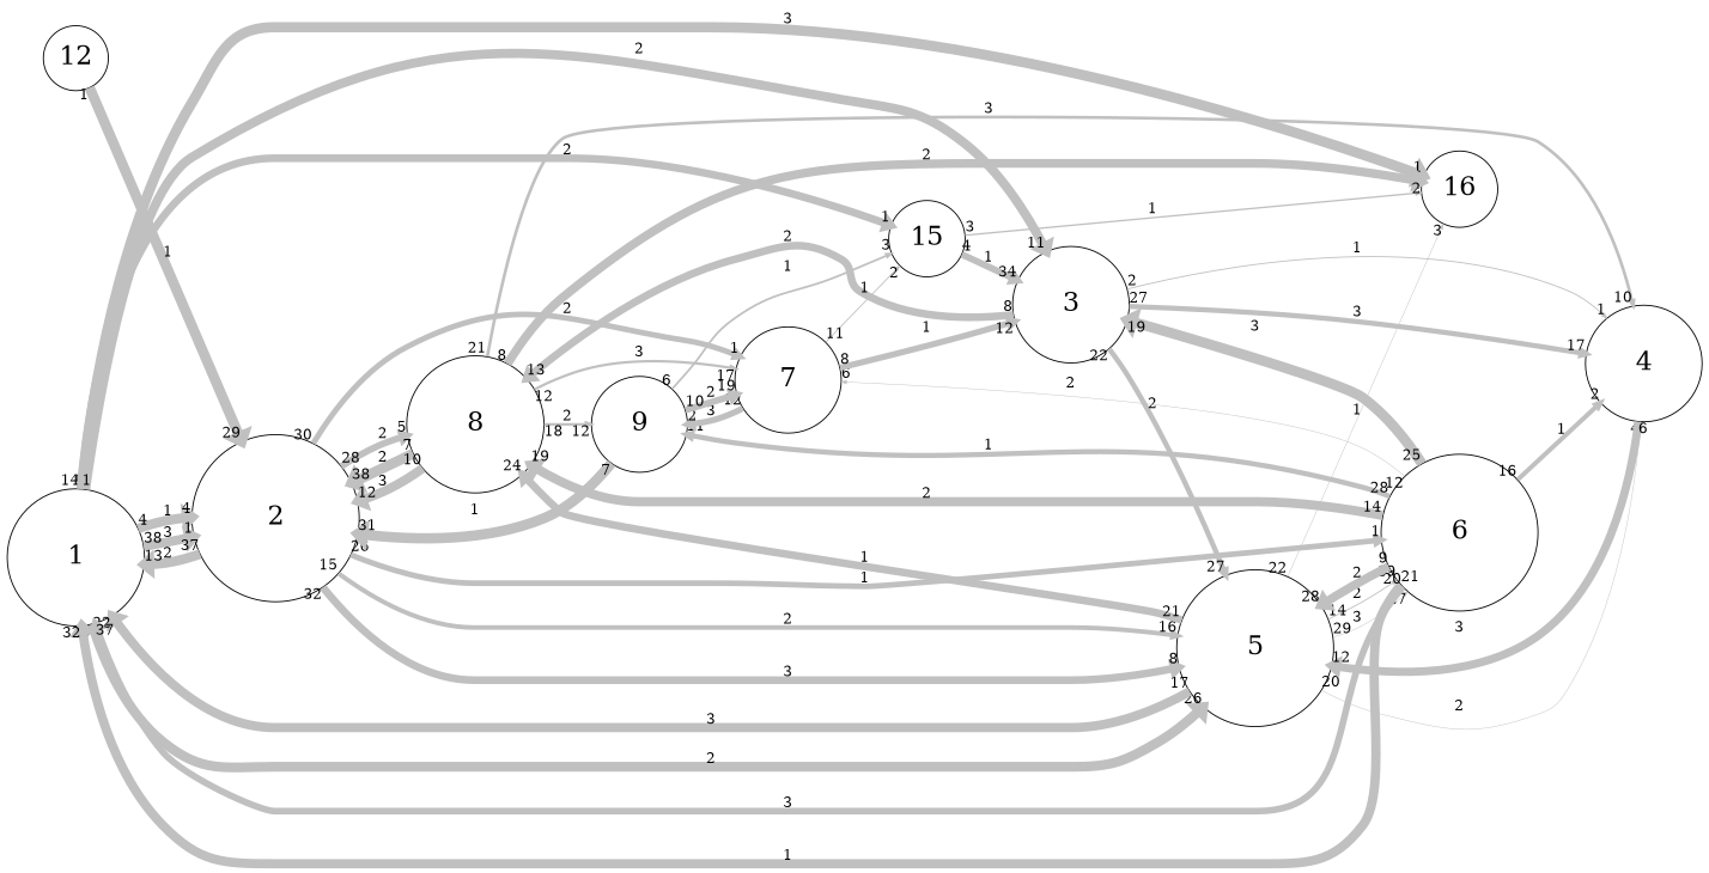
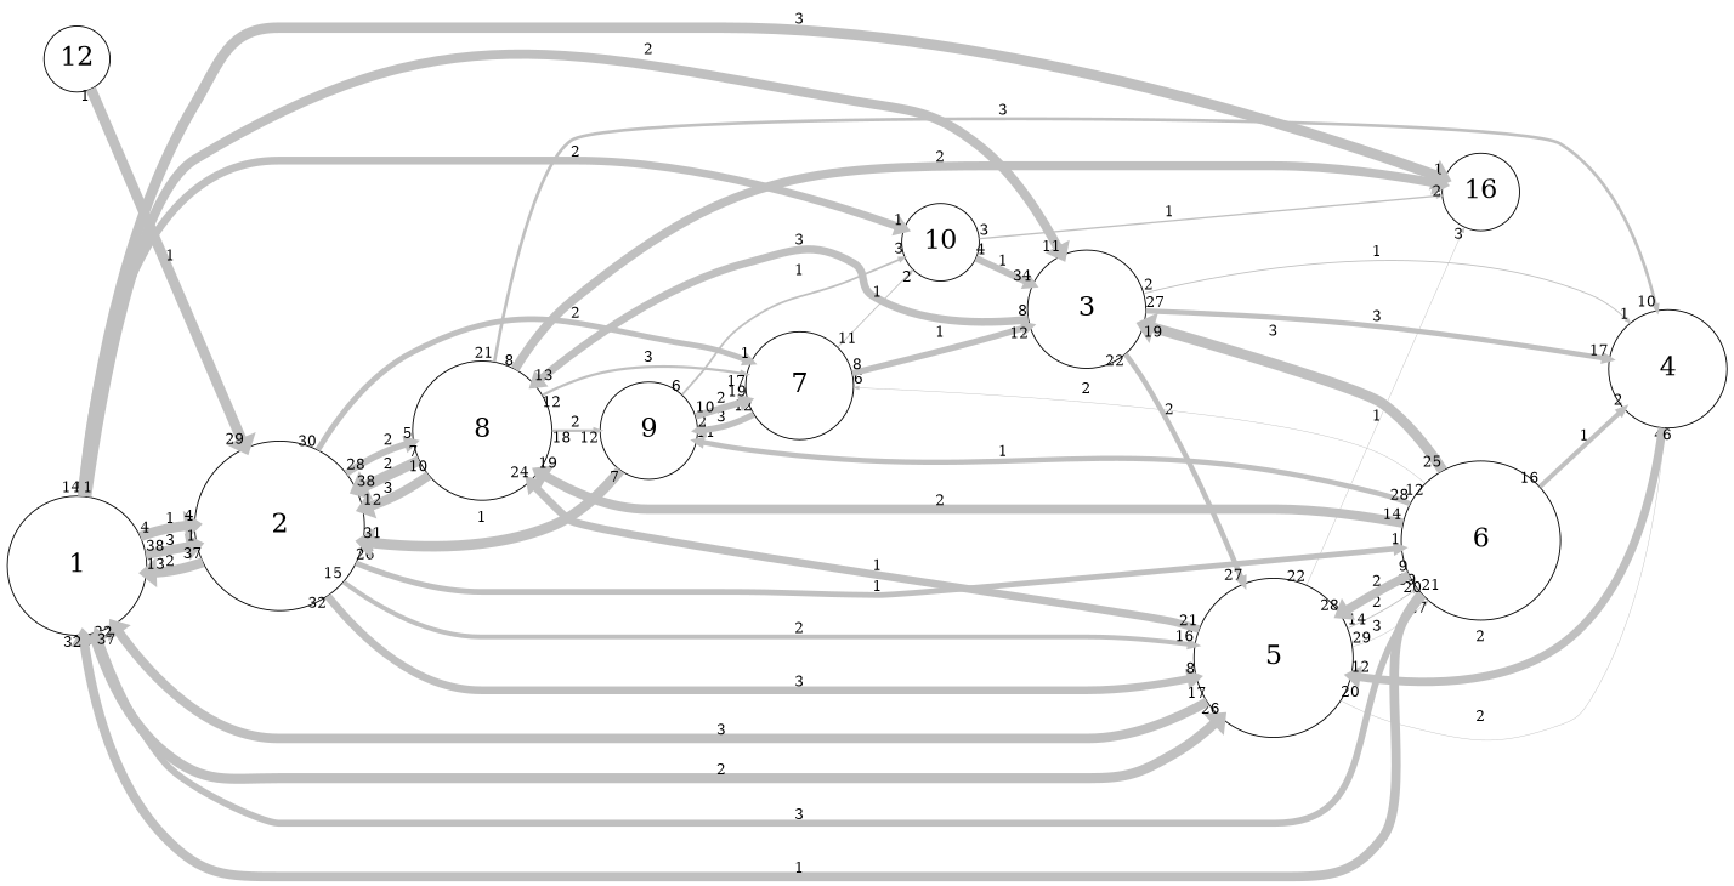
  digraph {
    rankdir=LR
    scale=1
    splines=spline
    node [fontsize=25 shape=circle]
    edge [arrowsize=0.5 capacity=2 color=grey from_pd=13 headlabel=1 penwidth=9.0 pt=3 splines=true taillabel=14 to_pd=0]
    n1 [height=1.8409 label=1 width=1.8409]
    n2 [height=2.25 label=2 width=2.25]
    n3 [height=1.5682 label=3 width=1.5682]
    n4 [height=2.1136 label=5 width=2.1136]
-   n5 [height=1.0227 label=15 width=1.0227]
+   n5 [height=1.0227 label=10 width=1.0227]
    n6 [height=1.0227 label=16 width=1.0227]
    n7 [height=2.1136 label=6 width=2.1136]
    n8 [height=1.4318 label=7 width=1.4318]
    n9 [height=1.8409 label=8 width=1.8409]
    n10 [height=1.5682 label=4 width=1.5682]
    n11 [height=1.2955 label=9 width=1.2955]
    n12 [height=0.78211 label=12 width=0.78211]
    n1 -> n2 [capacity=1 from_pd=3 headlabel=4 label=1 penwidth=9.5 pt=2 taillabel=4 to_pd=3]
    n1 -> n2 [capacity=3 from_pd=37 label=3 taillabel=38]
    n1 -> n3 [from_pd=4 headlabel=11 label=2 taillabel=5 to_pd=10]
    n1 -> n4 [from_pd=29 headlabel=26 label=2 penwidth=9.5 pt=2 taillabel=30 to_pd=25]
    n1 -> n5 [label=2 penwidth=7.5 pt=6]
    n1 -> n6 [capacity=3 from_pd=0 label=3 penwidth=10.0 pt=1 taillabel=1]
    n2 -> n1 [from_pd=36 headlabel=13 label=2 penwidth=9.5 pt=2 taillabel=37 to_pd=12]
    n2 -> n4 [from_pd=14 headlabel=16 label=2 penwidth=4.5 pt=12 taillabel=15 to_pd=15]
    n2 -> n4 [capacity=3 from_pd=31 headlabel=8 label=3 penwidth=7.5 pt=6 taillabel=32 to_pd=7]
    n2 -> n7 [capacity=1 from_pd=25 label=1 penwidth=5.5 pt=10 taillabel=26]
    n2 -> n8 [from_pd=29 label=2 penwidth=5.5 pt=10 taillabel=30]
    n2 -> n9 [from_pd=27 headlabel=5 label=2 penwidth=6.5 pt=8 taillabel=28 to_pd=4]
    n3 -> n4 [from_pd=21 headlabel=27 label=2 penwidth=5.0 pt=11 taillabel=22 to_pd=26]
-   n3 -> n9 [capacity=3 from_pd=7 headlabel=13 label=2 penwidth=7.5 pt=6 taillabel=8 to_pd=12]
+   n3 -> n9 [capacity=3 from_pd=7 headlabel=13 label=3 penwidth=7.5 pt=6 taillabel=8 to_pd=12]
    n3 -> n10 [capacity=1 from_pd=1 label=1 penwidth=1.0 pt=19 taillabel=2]
    n3 -> n10 [capacity=3 from_pd=26 headlabel=17 label=3 penwidth=5.0 pt=11 taillabel=27 to_pd=16]
    n4 -> n1 [capacity=3 from_pd=16 headlabel=22 label=3 taillabel=17 to_pd=21]
    n4 -> n6 [capacity=1 from_pd=21 headlabel=3 label=1 penwidth=0.5 pt=20 taillabel=22 to_pd=2]
    n4 -> n7 [headlabel=19 label=2 penwidth=1.0 pt=19 to_pd=18]
    n4 -> n7 [capacity=3 from_pd=28 headlabel=27 label=3 penwidth=0.5 pt=20 taillabel=29 to_pd=26]
    n4 -> n9 [capacity=1 from_pd=20 headlabel=24 label=1 penwidth=7.5 pt=6 taillabel=21 to_pd=23]
    n4 -> n10 [from_pd=19 headlabel=4 label=2 penwidth=0.5 pt=20 taillabel=20 to_pd=3]
    n5 -> n3 [capacity=1 from_pd=3 headlabel=34 label=1 penwidth=6.5 pt=8 taillabel=4 to_pd=33]
    n5 -> n6 [capacity=1 from_pd=2 headlabel=4 label=1 penwidth=1.5 pt=18 taillabel=3 to_pd=3]
    n7 -> n1 [capacity=1 from_pd=20 headlabel=32 label=1 taillabel=21 to_pd=31]
    n7 -> n1 [capacity=3 from_pd=19 headlabel=37 label=3 penwidth=6.5 pt=8 taillabel=20 to_pd=36]
    n7 -> n3 [capacity=3 from_pd=24 headlabel=19 label=3 penwidth=10.0 pt=1 taillabel=25 to_pd=18]
    n7 -> n4 [from_pd=8 headlabel=28 label=2 penwidth=8.5 pt=4 taillabel=9 to_pd=27]
    n7 -> n8 [from_pd=11 headlabel=6 label=2 penwidth=0.5 pt=20 taillabel=12 to_pd=5]
    n7 -> n9 [headlabel=19 label=2 to_pd=18]
    n7 -> n10 [capacity=1 from_pd=15 headlabel=2 label=1 penwidth=4.5 pt=12 taillabel=16 to_pd=1]
    n7 -> n11 [capacity=1 from_pd=27 headlabel=11 label=1 penwidth=5.0 pt=11 taillabel=28 to_pd=10]
    n8 -> n3 [capacity=1 from_pd=7 headlabel=12 label=1 penwidth=6.0 pt=9 taillabel=8 to_pd=11]
    n8 -> n5 [capacity=1 from_pd=10 headlabel=2 label=1 penwidth=1.0 pt=19 taillabel=11 to_pd=1]
    n8 -> n11 [capacity=3 from_pd=11 headlabel=2 label=3 penwidth=6.0 pt=9 taillabel=12 to_pd=1]
    n9 -> n2 [from_pd=6 headlabel=38 label=2 penwidth=10.0 pt=1 taillabel=7 to_pd=37]
    n9 -> n2 [capacity=3 from_pd=9 headlabel=12 label=3 taillabel=10 to_pd=11]
    n9 -> n6 [from_pd=7 headlabel=2 label=2 penwidth=8.5 pt=4 taillabel=8 to_pd=1]
    n9 -> n8 [capacity=3 from_pd=11 headlabel=17 label=3 penwidth=2.5 pt=16 taillabel=12 to_pd=16]
    n9 -> n10 [capacity=3 from_pd=20 headlabel=10 label=3 penwidth=3.0 pt=15 taillabel=21 to_pd=9]
    n9 -> n11 [from_pd=17 headlabel=12 label=2 penwidth=2.5 pt=16 taillabel=18 to_pd=11]
-   n10 -> n4 [capacity=3 from_pd=5 headlabel=12 label=3 penwidth=8.0 pt=5 taillabel=6 to_pd=11]
+   n10 -> n4 [capacity=3 from_pd=5 headlabel=12 label=2 penwidth=8.0 pt=5 taillabel=6 to_pd=11]
    n11 -> n2 [capacity=1 from_pd=6 headlabel=31 label=1 penwidth=10.0 pt=1 taillabel=7 to_pd=30]
    n11 -> n5 [capacity=1 from_pd=5 headlabel=3 label=1 penwidth=2.0 pt=17 taillabel=6 to_pd=2]
    n11 -> n8 [from_pd=9 headlabel=19 label=2 penwidth=6.5 pt=8 taillabel=10 to_pd=18]
    n12 -> n2 [capacity=1 from_pd=0 headlabel=29 label=1 penwidth=10.0 pt=1 taillabel=1 to_pd=28]
  }
